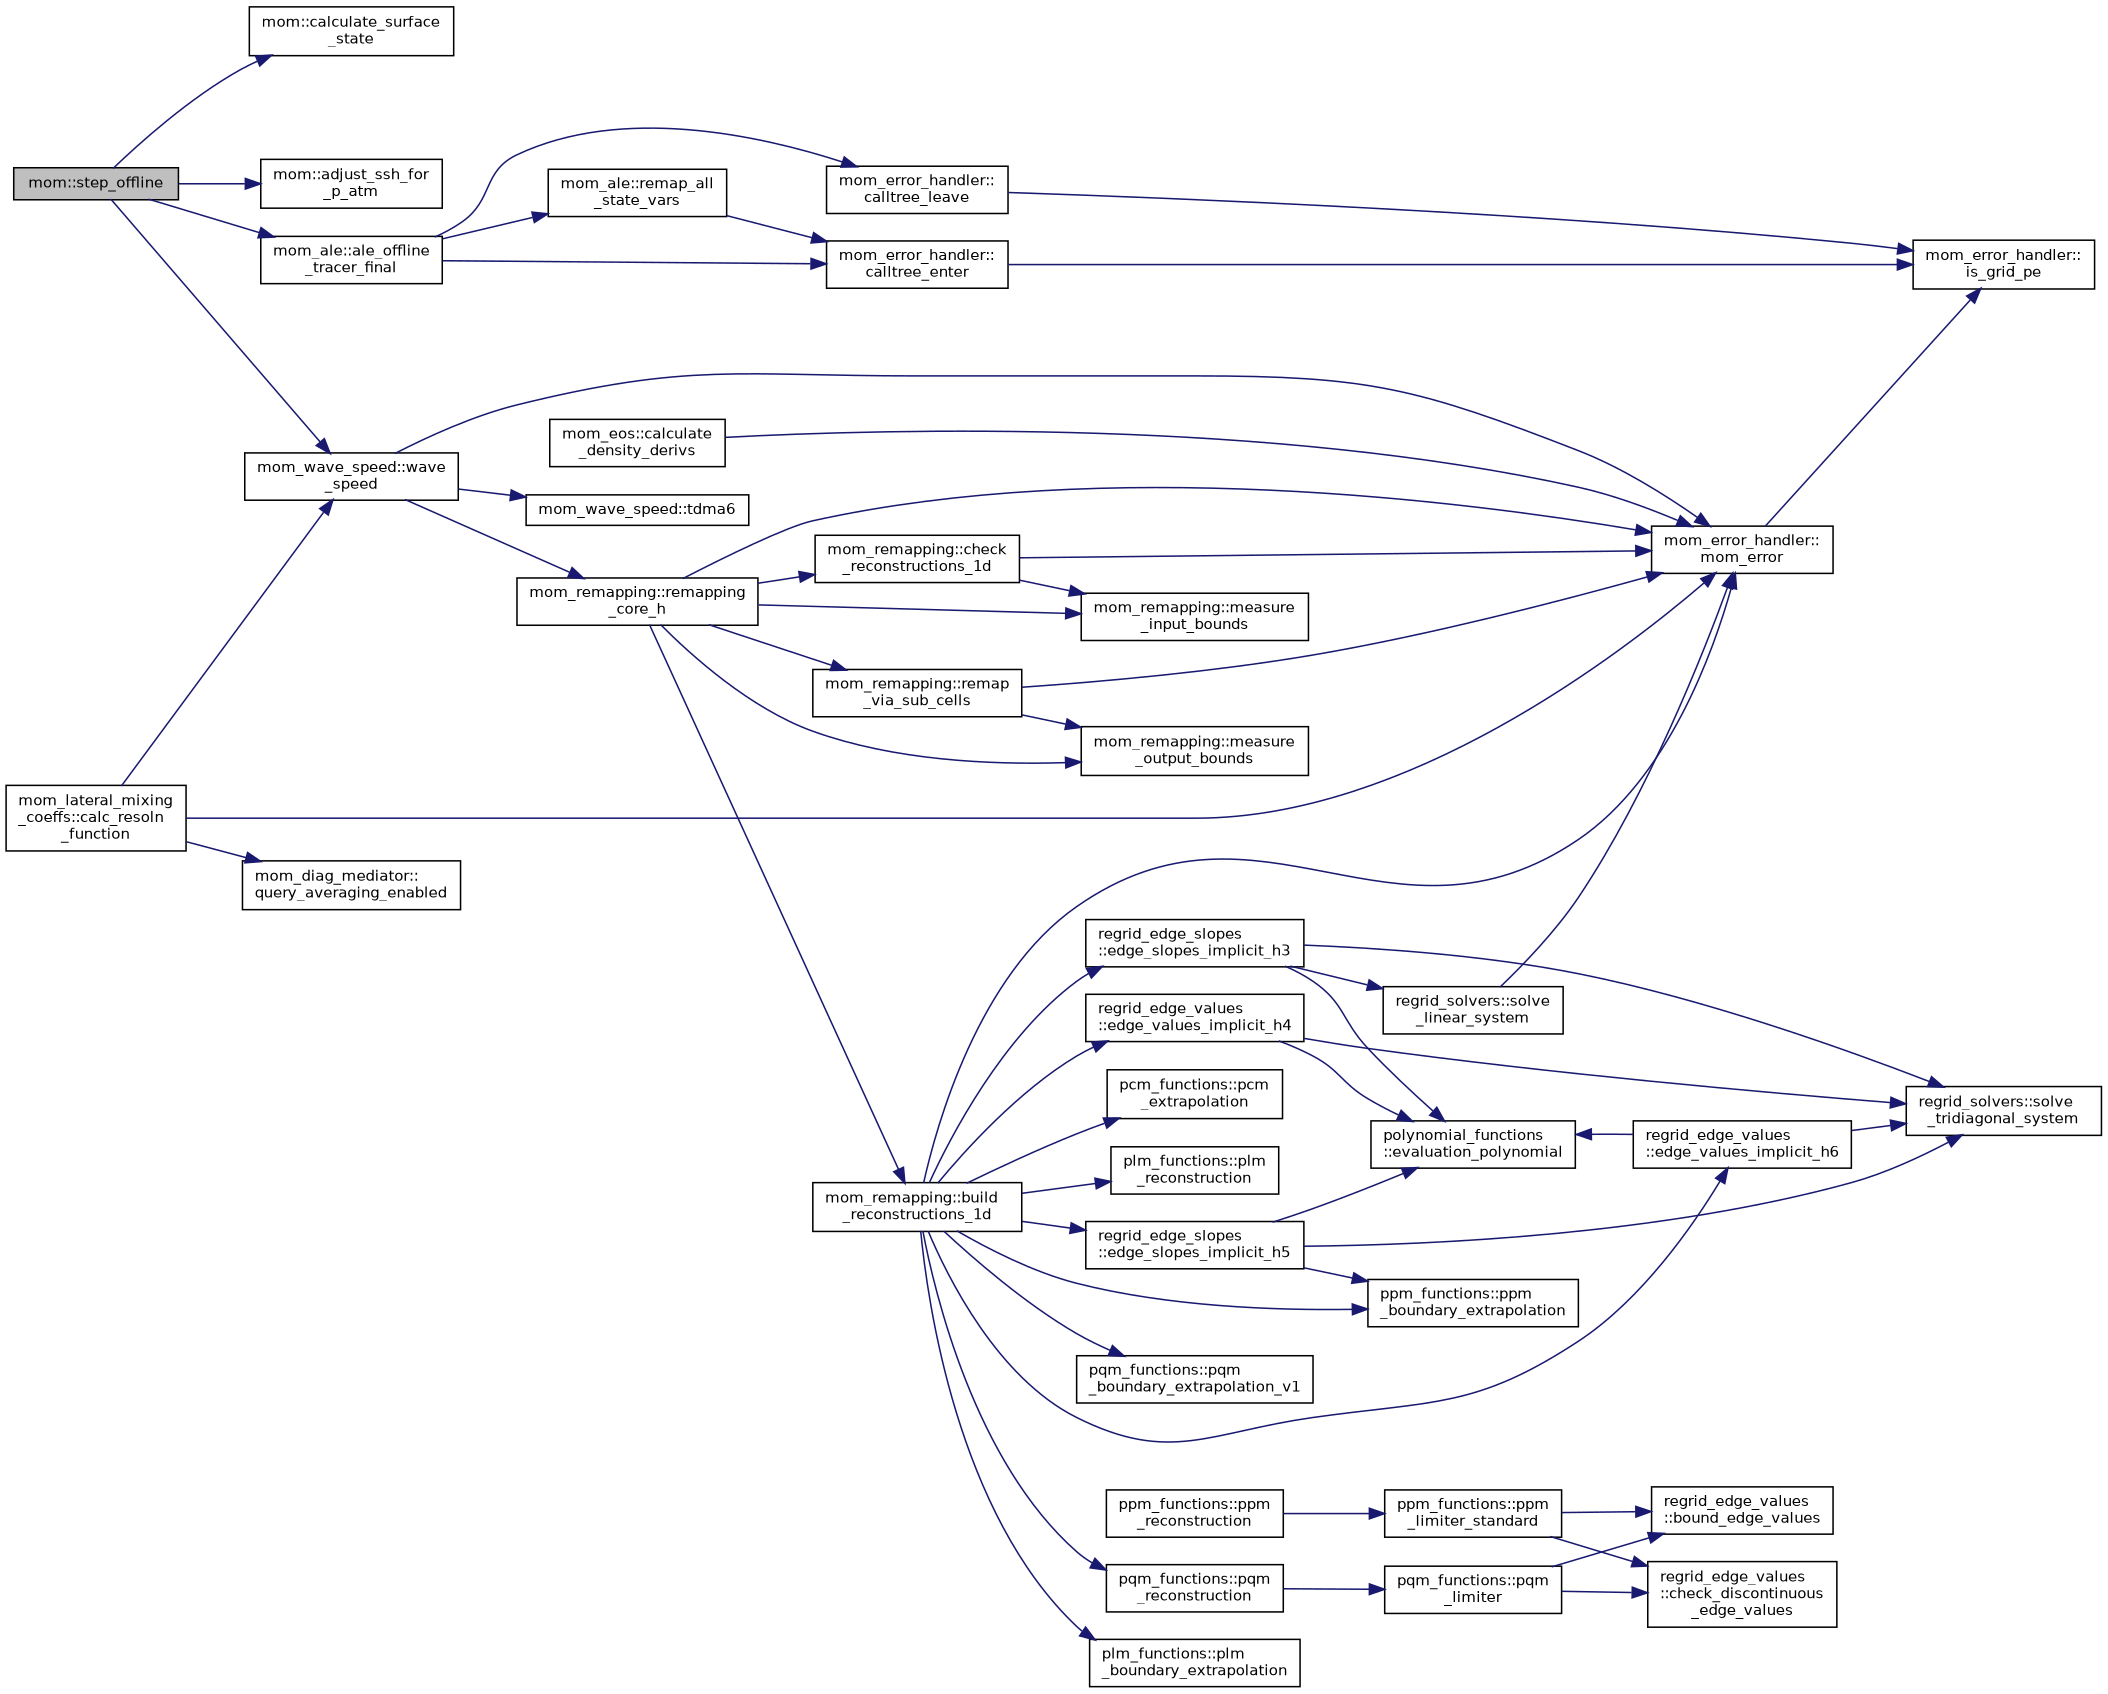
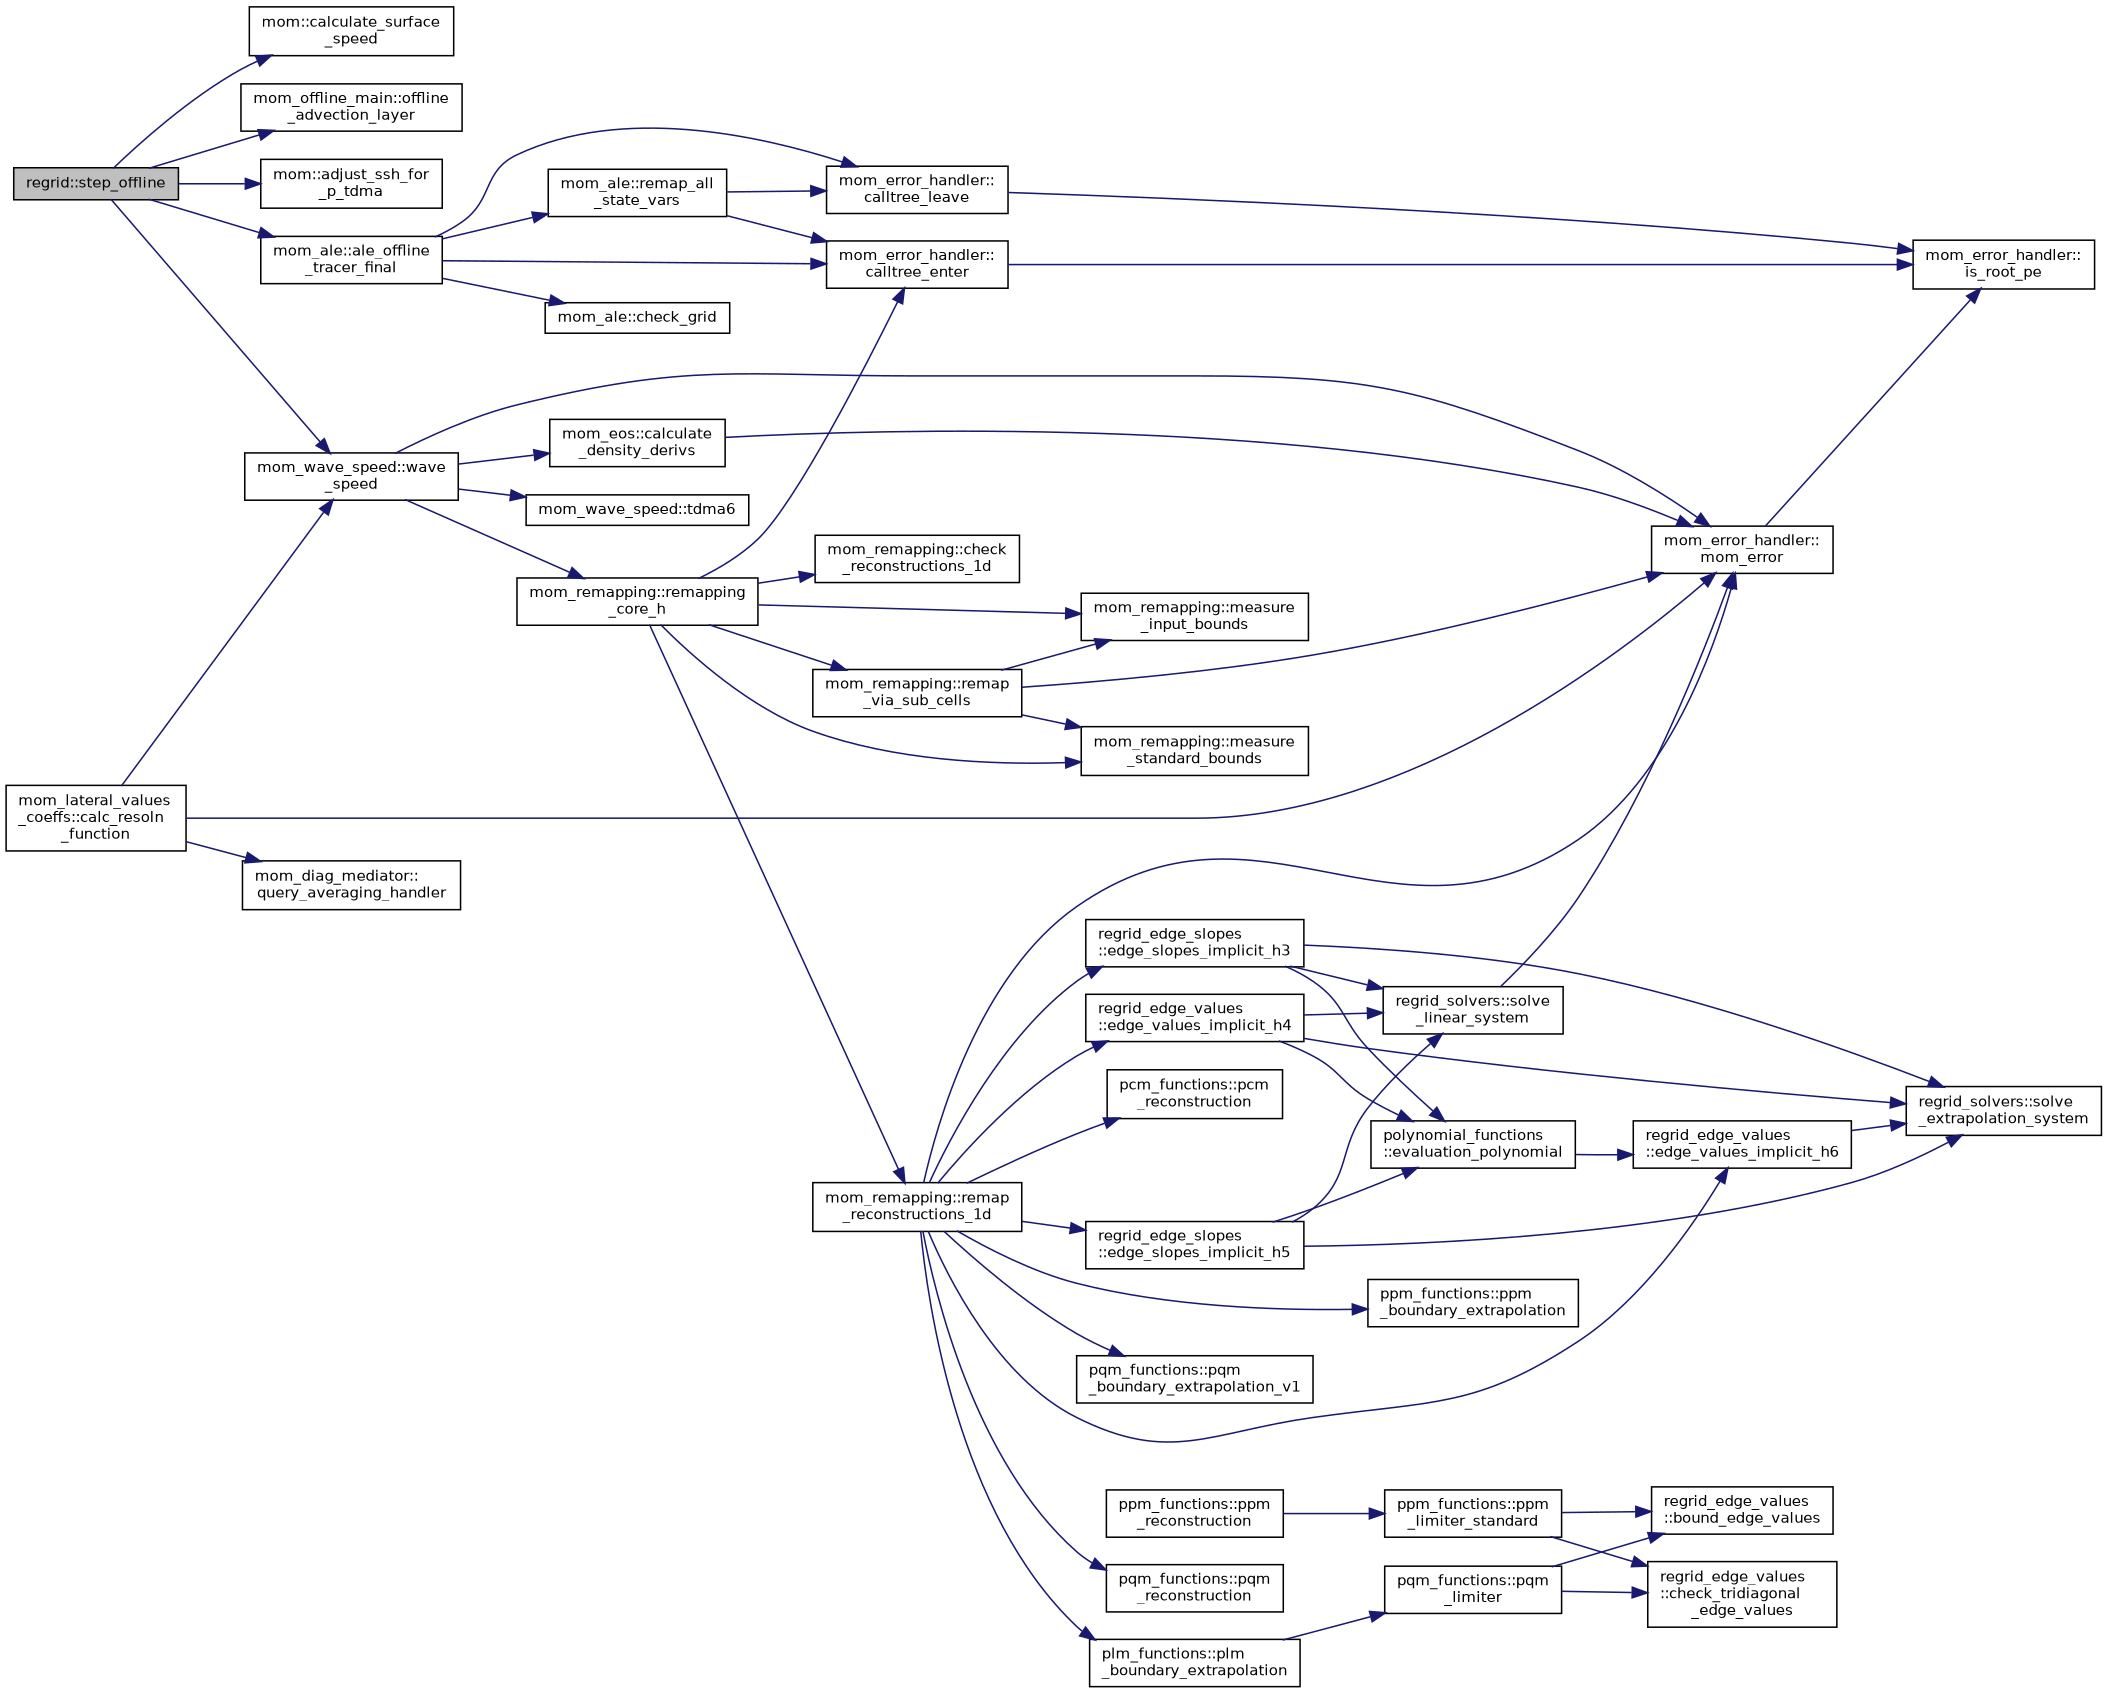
  digraph {
    rankdir=LR
    node [color=black fillcolor=white fontname=Helvetica fontsize=10 shape=record style=filled]
    edge [color=midnightblue fontname=Helvetica fontsize=10 labelfontname=Helvetica labelfontsize=10 style=solid]
-   n1 [fillcolor=grey75 fontcolor=black height=0.2 label="mom::step_offline" width=0.4]
-   n2 [height=0.2 label="mom::adjust_ssh_for\l_p_atm" width=0.4]
+   n1 [fillcolor=grey75 fontcolor=black height=0.2 label="regrid::step_offline" width=0.4]
+   n2 [height=0.2 label="mom::adjust_ssh_for\l_p_tdma" width=0.4]
    n3 [height=0.2 label="mom_ale::ale_offline\l_tracer_final" width=0.4]
-   n4 [height=0.2 label="mom::calculate_surface\l_state" width=0.4]
+   n4 [height=0.2 label="mom::calculate_surface\l_speed" width=0.4]
+   n5 [height=0.2 label="mom_offline_main::offline\l_advection_layer" width=0.4]
    n6 [height=0.2 label="mom_wave_speed::wave\l_speed" width=0.4]
    n7 [height=0.2 label="mom_error_handler::\lcalltree_enter" width=0.4]
+   n8 [height=0.2 label="mom_ale::check_grid" width=0.4]
    n9 [height=0.2 label="mom_ale::remap_all\l_state_vars" width=0.4]
    n10 [height=0.2 label="mom_error_handler::\lcalltree_leave" width=0.4]
-   n11 [height=0.2 label="mom_lateral_mixing\l_coeffs::calc_resoln\l_function" width=0.4]
+   n11 [height=0.2 label="mom_lateral_values\l_coeffs::calc_resoln\l_function" width=0.4]
    n12 [height=0.2 label="mom_error_handler::\lmom_error" width=0.4]
-   n13 [height=0.2 label="mom_diag_mediator::\lquery_averaging_enabled" width=0.4]
-   n14 [height=0.2 label="mom_error_handler::\lis_grid_pe" width=0.4]
+   n13 [height=0.2 label="mom_diag_mediator::\lquery_averaging_handler" width=0.4]
+   n14 [height=0.2 label="mom_error_handler::\lis_root_pe" width=0.4]
    n15 [height=0.2 label="mom_eos::calculate\l_density_derivs" width=0.4]
    n16 [height=0.2 label="mom_wave_speed::tdma6" width=0.4]
    n17 [height=0.2 label="mom_remapping::remapping\l_core_h" width=0.4]
-   n18 [height=0.2 label="mom_remapping::build\l_reconstructions_1d" width=0.4]
+   n18 [height=0.2 label="mom_remapping::remap\l_reconstructions_1d" width=0.4]
    n19 [height=0.2 label="mom_remapping::check\l_reconstructions_1d" width=0.4]
    n20 [height=0.2 label="mom_remapping::remap\l_via_sub_cells" width=0.4]
    n21 [height=0.2 label="mom_remapping::measure\l_input_bounds" width=0.4]
-   n22 [height=0.2 label="mom_remapping::measure\l_output_bounds" width=0.4]
-   n23 [height=0.2 label="pcm_functions::pcm\l_extrapolation" width=0.4]
-   n24 [height=0.2 label="plm_functions::plm\l_reconstruction" width=0.4]
+   n22 [height=0.2 label="mom_remapping::measure\l_standard_bounds" width=0.4]
+   n23 [height=0.2 label="pcm_functions::pcm\l_reconstruction" width=0.4]
    n25 [height=0.2 label="plm_functions::plm\l_boundary_extrapolation" width=0.4]
    n26 [height=0.2 label="ppm_functions::ppm\l_boundary_extrapolation" width=0.4]
    n27 [height=0.2 label="regrid_edge_values\l::edge_values_implicit_h4" width=0.4]
    n28 [height=0.2 label="regrid_edge_slopes\l::edge_slopes_implicit_h3" width=0.4]
    n29 [height=0.2 label="pqm_functions::pqm\l_reconstruction" width=0.4]
    n30 [height=0.2 label="pqm_functions::pqm\l_boundary_extrapolation_v1" width=0.4]
    n31 [height=0.2 label="regrid_edge_values\l::edge_values_implicit_h6" width=0.4]
    n32 [height=0.2 label="regrid_edge_slopes\l::edge_slopes_implicit_h5" width=0.4]
    n33 [height=0.2 label="ppm_functions::ppm\l_reconstruction" width=0.4]
    n34 [height=0.2 label="ppm_functions::ppm\l_limiter_standard" width=0.4]
    n35 [height=0.2 label="regrid_solvers::solve\l_linear_system" width=0.4]
    n36 [height=0.2 label="polynomial_functions\l::evaluation_polynomial" width=0.4]
-   n37 [height=0.2 label="regrid_solvers::solve\l_tridiagonal_system" width=0.4]
+   n37 [height=0.2 label="regrid_solvers::solve\l_extrapolation_system" width=0.4]
    n38 [height=0.2 label="pqm_functions::pqm\l_limiter" width=0.4]
    n39 [height=0.2 label="regrid_edge_values\l::bound_edge_values" width=0.4]
-   n40 [height=0.2 label="regrid_edge_values\l::check_discontinuous\l_edge_values" width=0.4]
+   n40 [height=0.2 label="regrid_edge_values\l::check_tridiagonal\l_edge_values" width=0.4]
    n1 -> n2
    n1 -> n3
    n1 -> n4
+   n1 -> n5
    n1 -> n6
    n3 -> n7
+   n3 -> n8
    n3 -> n9
    n3 -> n10
    n6 -> n12
+   n6 -> n15
    n6 -> n16
    n6 -> n17
    n7 -> n14
    n9 -> n7
+   n9 -> n10
    n10 -> n14
    n11 -> n6
    n11 -> n12
    n11 -> n13
    n12 -> n14
    n15 -> n12
-   n17 -> n12
+   n17 -> n7
    n17 -> n18
    n17 -> n19
    n17 -> n20
    n17 -> n21
    n17 -> n22
    n18 -> n12
    n18 -> n23
-   n18 -> n24
    n18 -> n25
    n18 -> n26
    n18 -> n27
    n18 -> n28
    n18 -> n29
    n18 -> n30
    n18 -> n31
    n18 -> n32
-   n19 -> n12
    n20 -> n12
-   n19 -> n21
+   n20 -> n21
    n20 -> n22
+   n27 -> n35
    n27 -> n36
    n27 -> n37
    n28 -> n35
    n28 -> n36
    n28 -> n37
-   n29 -> n38
-   n31 -> n36
+   n25 -> n38
+   n36 -> n31
    n31 -> n37
-   n32 -> n26
+   n32 -> n35
    n32 -> n36
    n32 -> n37
    n33 -> n34
    n34 -> n39
    n34 -> n40
    n35 -> n12
    n38 -> n39
    n38 -> n40
  }
